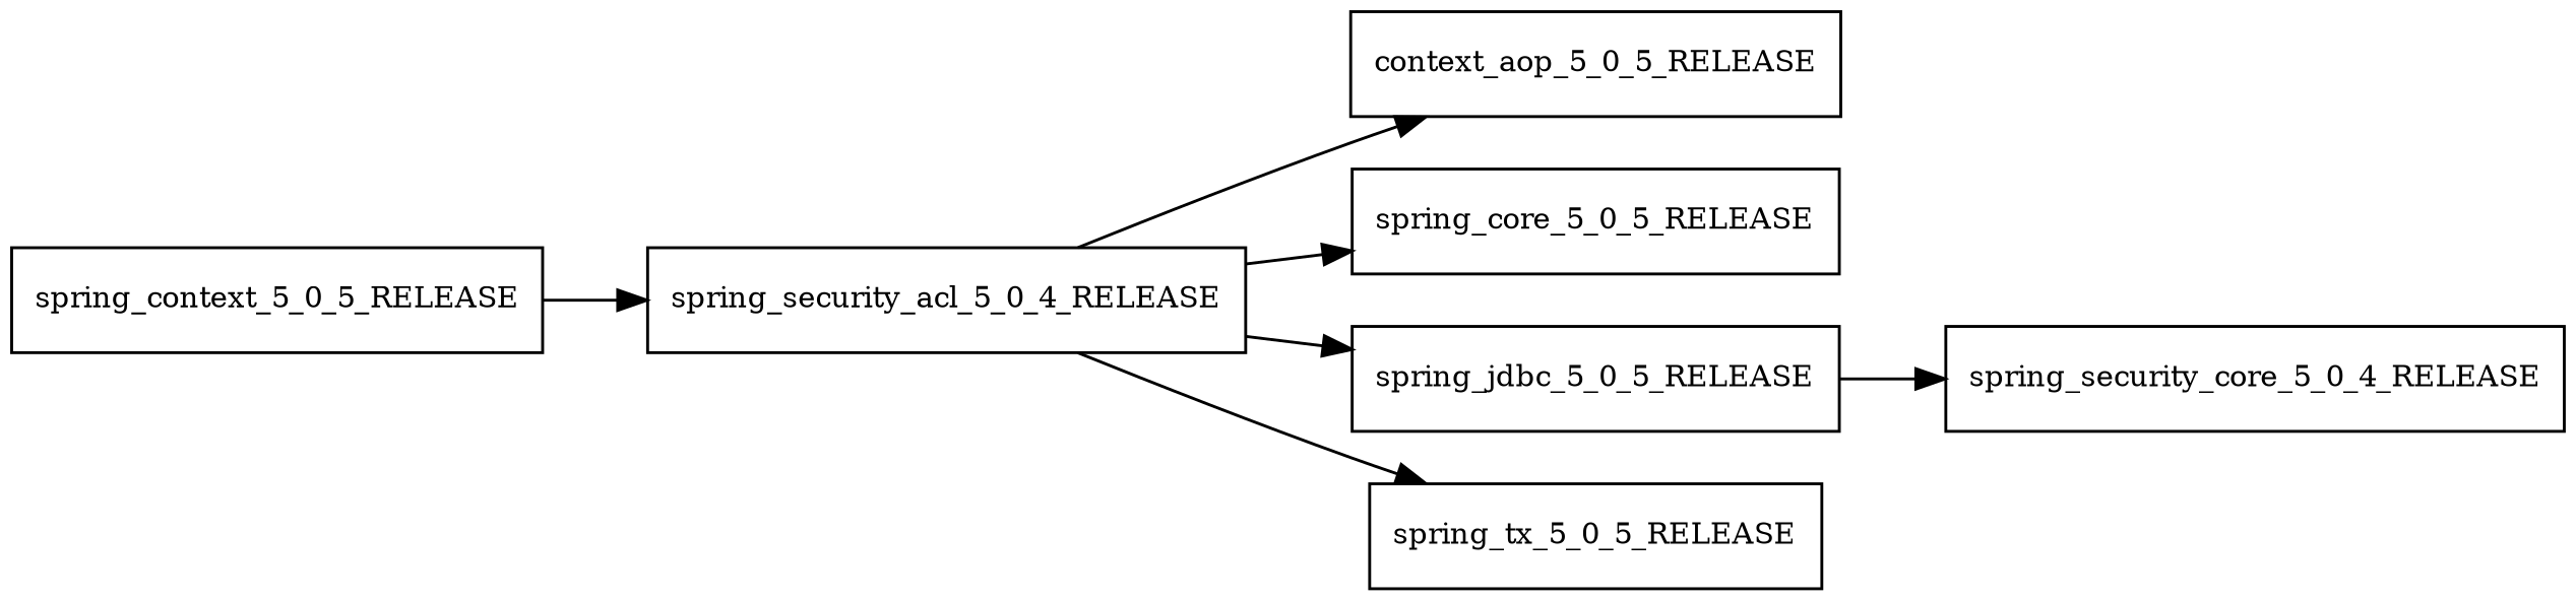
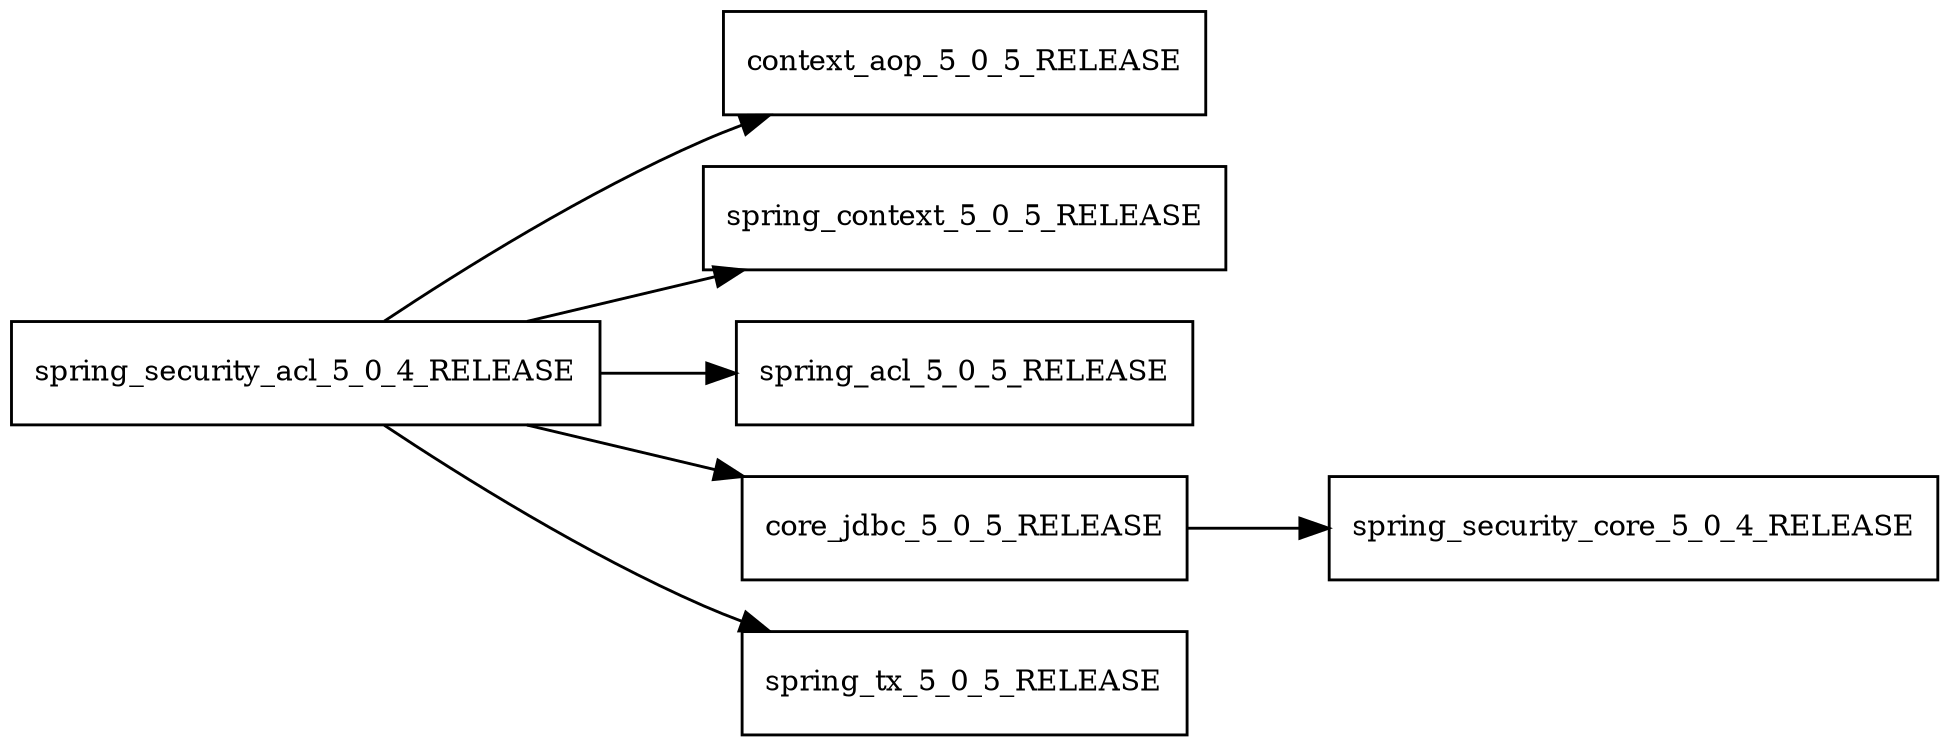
  digraph {
    rankdir=LR
    node [fontsize=10.0 shape=box]
    n1 [label=context_aop_5_0_5_RELEASE]
    spring_security_acl_5_0_4_RELEASE
    spring_context_5_0_5_RELEASE
-   spring_core_5_0_5_RELEASE
-   spring_jdbc_5_0_5_RELEASE
+   spring_core_5_0_5_RELEASE [label=spring_acl_5_0_5_RELEASE]
+   spring_jdbc_5_0_5_RELEASE [label=core_jdbc_5_0_5_RELEASE]
    spring_tx_5_0_5_RELEASE
    spring_security_core_5_0_4_RELEASE
    spring_security_acl_5_0_4_RELEASE -> n1
-   spring_context_5_0_5_RELEASE -> spring_security_acl_5_0_4_RELEASE
+   spring_security_acl_5_0_4_RELEASE -> spring_context_5_0_5_RELEASE
    spring_security_acl_5_0_4_RELEASE -> spring_core_5_0_5_RELEASE
    spring_security_acl_5_0_4_RELEASE -> spring_jdbc_5_0_5_RELEASE
    spring_security_acl_5_0_4_RELEASE -> spring_tx_5_0_5_RELEASE
    spring_jdbc_5_0_5_RELEASE -> spring_security_core_5_0_4_RELEASE
  }
